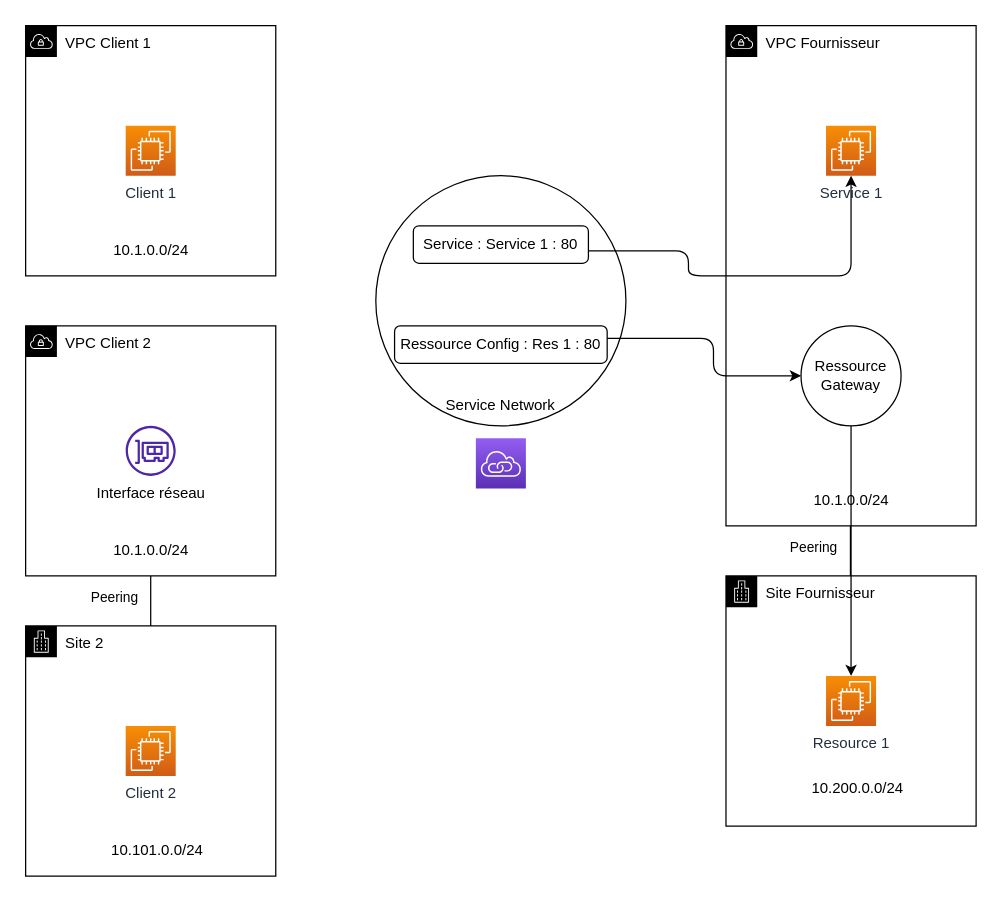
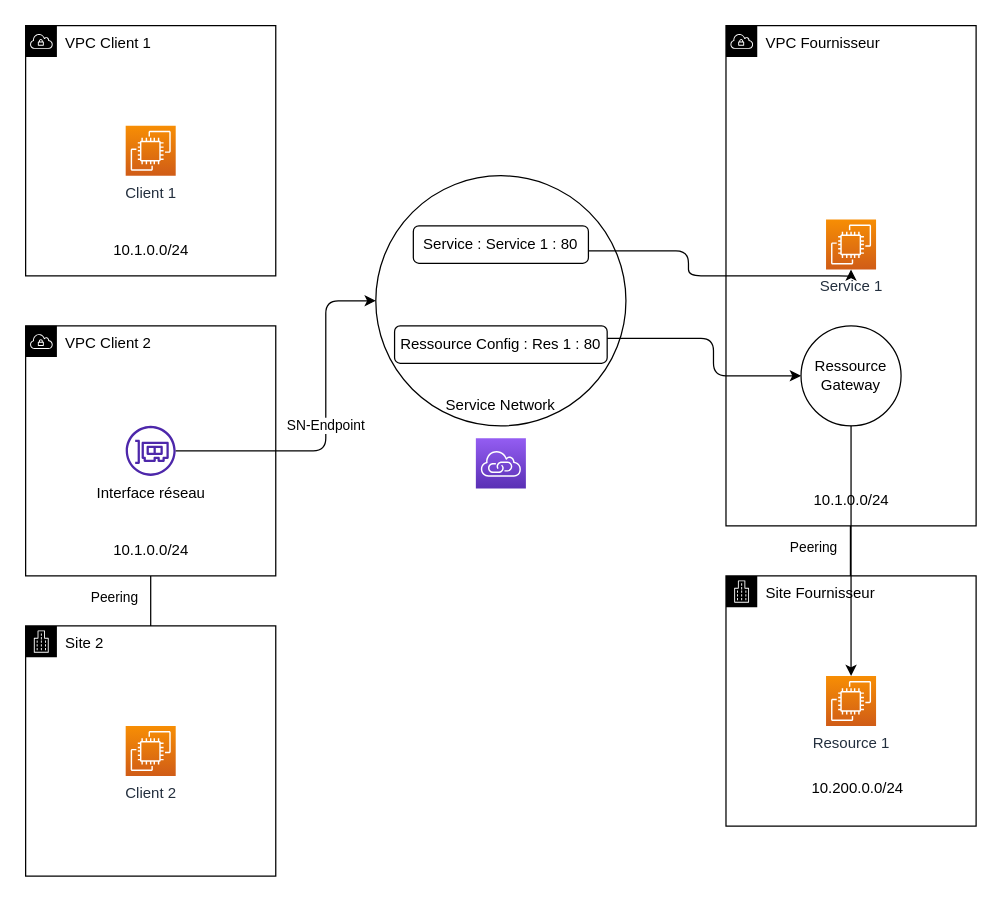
  <mxCell id="0" />
  <mxCell id="1" parent="0" />
  <mxCell id="2" value="VPC Client 1" style="points=[[0,0],[0.25,0],[0.5,0],[0.75,0],[1,0],[1,0.25],[1,0.5],[1,0.75],[1,1],[0.75,1],[0.5,1],[0.25,1],[0,1],[0,0.75],[0,0.5],[0,0.25]];outlineConnect=0;gradientColor=none;html=1;whiteSpace=wrap;fontSize=12;fontStyle=0;container=1;pointerEvents=0;collapsible=0;recursiveResize=0;shape=mxgraph.aws4.group;grIcon=mxgraph.aws4.group_vpc;verticalAlign=top;align=left;spacingLeft=30;dashed=0;" parent="1" vertex="1"><mxGeometry x="20" y="20" width="200" height="200" as="geometry" /></mxCell>
  <mxCell id="3" value="Client 1" style="sketch=0;points=[[0,0,0],[0.25,0,0],[0.5,0,0],[0.75,0,0],[1,0,0],[0,1,0],[0.25,1,0],[0.5,1,0],[0.75,1,0],[1,1,0],[0,0.25,0],[0,0.5,0],[0,0.75,0],[1,0.25,0],[1,0.5,0],[1,0.75,0]];outlineConnect=0;fontColor=#232F3E;gradientColor=#F78E04;gradientDirection=north;fillColor=#D05C17;strokeColor=#ffffff;dashed=0;verticalLabelPosition=bottom;verticalAlign=top;align=center;html=1;fontSize=12;fontStyle=0;aspect=fixed;shape=mxgraph.aws4.resourceIcon;resIcon=mxgraph.aws4.ec2;" parent="2" vertex="1"><mxGeometry x="80" y="80" width="40" height="40" as="geometry" /></mxCell>
  <mxCell id="4" value="10.1.0.0/24" style="text;html=1;align=center;verticalAlign=middle;resizable=0;points=[];autosize=1;" parent="2" vertex="1"><mxGeometry x="60" y="170" width="80" height="20" as="geometry" /></mxCell>
  <mxCell id="5" value="VPC Client 2" style="points=[[0,0],[0.25,0],[0.5,0],[0.75,0],[1,0],[1,0.25],[1,0.5],[1,0.75],[1,1],[0.75,1],[0.5,1],[0.25,1],[0,1],[0,0.75],[0,0.5],[0,0.25]];outlineConnect=0;gradientColor=none;html=1;whiteSpace=wrap;fontSize=12;fontStyle=0;container=1;pointerEvents=0;collapsible=0;recursiveResize=0;shape=mxgraph.aws4.group;grIcon=mxgraph.aws4.group_vpc;verticalAlign=top;align=left;spacingLeft=30;dashed=0;" parent="1" vertex="1"><mxGeometry x="20" y="260" width="200" height="200" as="geometry" /></mxCell>
  <mxCell id="6" value="Interface réseau" style="sketch=0;outlineConnect=0;gradientColor=none;fillColor=#4D27AA;strokeColor=none;dashed=0;verticalLabelPosition=bottom;verticalAlign=top;align=center;html=1;fontSize=12;fontStyle=0;aspect=fixed;pointerEvents=1;shape=mxgraph.aws4.elastic_network_interface;" parent="5" vertex="1"><mxGeometry x="80" y="80" width="40" height="40" as="geometry" /></mxCell>
  <mxCell id="7" value="10.1.0.0/24" style="text;html=1;align=center;verticalAlign=middle;resizable=0;points=[];autosize=1;" parent="5" vertex="1"><mxGeometry x="60" y="170" width="80" height="20" as="geometry" /></mxCell>
  <mxCell id="8" value="Site 2" style="points=[[0,0],[0.25,0],[0.5,0],[0.75,0],[1,0],[1,0.25],[1,0.5],[1,0.75],[1,1],[0.75,1],[0.5,1],[0.25,1],[0,1],[0,0.75],[0,0.5],[0,0.25]];outlineConnect=0;gradientColor=none;html=1;whiteSpace=wrap;fontSize=12;fontStyle=0;container=1;pointerEvents=0;collapsible=0;recursiveResize=0;shape=mxgraph.aws4.group;grIcon=mxgraph.aws4.group_corporate_data_center;verticalAlign=top;align=left;spacingLeft=30;dashed=0;" parent="1" vertex="1"><mxGeometry x="20" y="500" width="200" height="200" as="geometry" /></mxCell>
  <mxCell id="9" value="Client 2" style="sketch=0;points=[[0,0,0],[0.25,0,0],[0.5,0,0],[0.75,0,0],[1,0,0],[0,1,0],[0.25,1,0],[0.5,1,0],[0.75,1,0],[1,1,0],[0,0.25,0],[0,0.5,0],[0,0.75,0],[1,0.25,0],[1,0.5,0],[1,0.75,0]];outlineConnect=0;fontColor=#232F3E;gradientColor=#F78E04;gradientDirection=north;fillColor=#D05C17;strokeColor=#ffffff;dashed=0;verticalLabelPosition=bottom;verticalAlign=top;align=center;html=1;fontSize=12;fontStyle=0;aspect=fixed;shape=mxgraph.aws4.resourceIcon;resIcon=mxgraph.aws4.ec2;" parent="8" vertex="1"><mxGeometry x="80" y="80" width="40" height="40" as="geometry" /></mxCell>
- <mxCell id="10" value="10.101.0.0/24" style="text;html=1;align=center;verticalAlign=middle;resizable=0;points=[];autosize=1;" parent="8" vertex="1"><mxGeometry x="60" y="170" width="90" height="20" as="geometry" /></mxCell>
  <mxCell id="11" value="Service Network" style="ellipse;whiteSpace=wrap;html=1;aspect=fixed;verticalAlign=bottom;spacingBottom=7;" parent="1" vertex="1"><mxGeometry x="300" y="140" width="200" height="200" as="geometry" /></mxCell>
  <mxCell id="12" value="Service : Service 1 : 80" style="rounded=1;whiteSpace=wrap;html=1;" parent="1" vertex="1"><mxGeometry x="330" y="180" width="140" height="30" as="geometry" /></mxCell>
  <mxCell id="13" value="Ressource Config : Res 1 : 80" style="rounded=1;whiteSpace=wrap;html=1;" parent="1" vertex="1"><mxGeometry x="315" y="260" width="170" height="30" as="geometry" /></mxCell>
  <mxCell id="14" value="VPC Fournisseur" style="points=[[0,0],[0.25,0],[0.5,0],[0.75,0],[1,0],[1,0.25],[1,0.5],[1,0.75],[1,1],[0.75,1],[0.5,1],[0.25,1],[0,1],[0,0.75],[0,0.5],[0,0.25]];outlineConnect=0;gradientColor=none;html=1;whiteSpace=wrap;fontSize=12;fontStyle=0;container=1;pointerEvents=0;collapsible=0;recursiveResize=0;shape=mxgraph.aws4.group;grIcon=mxgraph.aws4.group_vpc;verticalAlign=top;align=left;spacingLeft=30;dashed=0;" parent="1" vertex="1"><mxGeometry x="580" y="20" width="200" height="400" as="geometry" /></mxCell>
- <mxCell id="15" value="Service 1" style="sketch=0;points=[[0,0,0],[0.25,0,0],[0.5,0,0],[0.75,0,0],[1,0,0],[0,1,0],[0.25,1,0],[0.5,1,0],[0.75,1,0],[1,1,0],[0,0.25,0],[0,0.5,0],[0,0.75,0],[1,0.25,0],[1,0.5,0],[1,0.75,0]];outlineConnect=0;fontColor=#232F3E;gradientColor=#F78E04;gradientDirection=north;fillColor=#D05C17;strokeColor=#ffffff;dashed=0;verticalLabelPosition=bottom;verticalAlign=top;align=center;html=1;fontSize=12;fontStyle=0;aspect=fixed;shape=mxgraph.aws4.resourceIcon;resIcon=mxgraph.aws4.ec2;" parent="14" vertex="1"><mxGeometry x="80" y="80" width="40" height="40" as="geometry" /></mxCell>
+ <mxCell id="15" value="Service 1" style="sketch=0;points=[[0,0,0],[0.25,0,0],[0.5,0,0],[0.75,0,0],[1,0,0],[0,1,0],[0.25,1,0],[0.5,1,0],[0.75,1,0],[1,1,0],[0,0.25,0],[0,0.5,0],[0,0.75,0],[1,0.25,0],[1,0.5,0],[1,0.75,0]];outlineConnect=0;fontColor=#232F3E;gradientColor=#F78E04;gradientDirection=north;fillColor=#D05C17;strokeColor=#ffffff;dashed=0;verticalLabelPosition=bottom;verticalAlign=top;align=center;html=1;fontSize=12;fontStyle=0;aspect=fixed;shape=mxgraph.aws4.resourceIcon;resIcon=mxgraph.aws4.ec2;" parent="14" vertex="1"><mxGeometry x="80" y="155" width="40" height="40" as="geometry" /></mxCell>
  <mxCell id="16" value="10.1.0.0/24" style="text;html=1;align=center;verticalAlign=middle;resizable=0;points=[];autosize=1;" parent="14" vertex="1"><mxGeometry x="60" y="370" width="80" height="20" as="geometry" /></mxCell>
  <mxCell id="17" value="Ressource&#10;Gateway" style="ellipse;whiteSpace=wrap;html=1;aspect=fixed;" parent="1" vertex="1"><mxGeometry x="640" y="260" width="80" height="80" as="geometry" /></mxCell>
  <mxCell id="18" value="Site Fournisseur" style="points=[[0,0],[0.25,0],[0.5,0],[0.75,0],[1,0],[1,0.25],[1,0.5],[1,0.75],[1,1],[0.75,1],[0.5,1],[0.25,1],[0,1],[0,0.75],[0,0.5],[0,0.25]];outlineConnect=0;gradientColor=none;html=1;whiteSpace=wrap;fontSize=12;fontStyle=0;container=1;pointerEvents=0;collapsible=0;recursiveResize=0;shape=mxgraph.aws4.group;grIcon=mxgraph.aws4.group_corporate_data_center;verticalAlign=top;align=left;spacingLeft=30;dashed=0;" parent="1" vertex="1"><mxGeometry x="580" y="460" width="200" height="200" as="geometry" /></mxCell>
  <mxCell id="19" value="Resource 1" style="sketch=0;points=[[0,0,0],[0.25,0,0],[0.5,0,0],[0.75,0,0],[1,0,0],[0,1,0],[0.25,1,0],[0.5,1,0],[0.75,1,0],[1,1,0],[0,0.25,0],[0,0.5,0],[0,0.75,0],[1,0.25,0],[1,0.5,0],[1,0.75,0]];outlineConnect=0;fontColor=#232F3E;gradientColor=#F78E04;gradientDirection=north;fillColor=#D05C17;strokeColor=#ffffff;dashed=0;verticalLabelPosition=bottom;verticalAlign=top;align=center;html=1;fontSize=12;fontStyle=0;aspect=fixed;shape=mxgraph.aws4.resourceIcon;resIcon=mxgraph.aws4.ec2;" parent="18" vertex="1"><mxGeometry x="80" y="80" width="40" height="40" as="geometry" /></mxCell>
  <mxCell id="20" value="10.200.0.0/24" style="text;html=1;align=center;verticalAlign=middle;resizable=0;points=[];autosize=1;" parent="18" vertex="1"><mxGeometry x="60" y="160" width="90" height="20" as="geometry" /></mxCell>
+ <mxCell id="21" value="SN-Endpoint" style="endArrow=classic;html=1;edgeStyle=orthogonalEdgeStyle;" parent="1" source="6" target="11" edge="1"><mxGeometry relative="1" as="geometry"><Array as="points"><mxPoint x="260" y="360" /><mxPoint x="260" y="240" /></Array></mxGeometry></mxCell>
  <mxCell id="22" style="endArrow=classic;html=1;edgeStyle=orthogonalEdgeStyle;" parent="1" source="12" target="15" edge="1"><mxGeometry relative="1" as="geometry"><Array as="points"><mxPoint x="550" y="200" /><mxPoint x="550" y="220" /><mxPoint x="680" y="220" /></Array></mxGeometry></mxCell>
  <mxCell id="23" style="endArrow=classic;html=1;edgeStyle=orthogonalEdgeStyle;" parent="1" source="17" target="19" edge="1"><mxGeometry relative="1" as="geometry" /></mxCell>
  <mxCell id="24" style="endArrow=classic;html=1;edgeStyle=orthogonalEdgeStyle;" parent="1" source="13" target="17" edge="1"><mxGeometry relative="1" as="geometry"><mxPoint x="460" y="235" as="sourcePoint" /><Array as="points"><mxPoint x="570" y="270" /><mxPoint x="570" y="300" /></Array></mxGeometry></mxCell>
  <mxCell id="25" value="" style="endArrow=none;html=1;rounded=0;" edge="1" parent="1" source="8"><mxGeometry width="50" height="50" relative="1" as="geometry"><mxPoint x="510" y="600" as="sourcePoint" /><mxPoint x="120" y="460" as="targetPoint" /></mxGeometry></mxCell>
  <mxCell id="26" value="Peering" style="edgeLabel;html=1;align=center;verticalAlign=middle;resizable=0;points=[];" vertex="1" connectable="0" parent="25"><mxGeometry x="0.2" y="-2" relative="1" as="geometry"><mxPoint x="-32" as="offset" /></mxGeometry></mxCell>
  <mxCell id="27" value="" style="sketch=0;points=[[0,0,0],[0.25,0,0],[0.5,0,0],[0.75,0,0],[1,0,0],[0,1,0],[0.25,1,0],[0.5,1,0],[0.75,1,0],[1,1,0],[0,0.25,0],[0,0.5,0],[0,0.75,0],[1,0.25,0],[1,0.5,0],[1,0.75,0]];outlineConnect=0;gradientColor=#945DF2;gradientDirection=north;fillColor=#5A30B5;strokeColor=#ffffff;dashed=0;verticalLabelPosition=bottom;verticalAlign=top;align=center;html=1;fontSize=12;fontStyle=0;aspect=fixed;shape=mxgraph.aws4.resourceIcon;resIcon=mxgraph.aws4.vpc_privatelink;" parent="1" vertex="1"><mxGeometry x="380" y="350" width="40" height="40" as="geometry" /></mxCell>
  <mxCell id="28" value="" style="endArrow=none;html=1;rounded=0;" edge="1" parent="1"><mxGeometry width="50" height="50" relative="1" as="geometry"><mxPoint x="679.5" y="460" as="sourcePoint" /><mxPoint x="679.5" y="420" as="targetPoint" /></mxGeometry></mxCell>
  <mxCell id="29" value="Peering" style="edgeLabel;html=1;align=center;verticalAlign=middle;resizable=0;points=[];" vertex="1" connectable="0" parent="28"><mxGeometry x="0.2" y="-2" relative="1" as="geometry"><mxPoint x="-32" as="offset" /></mxGeometry></mxCell>
